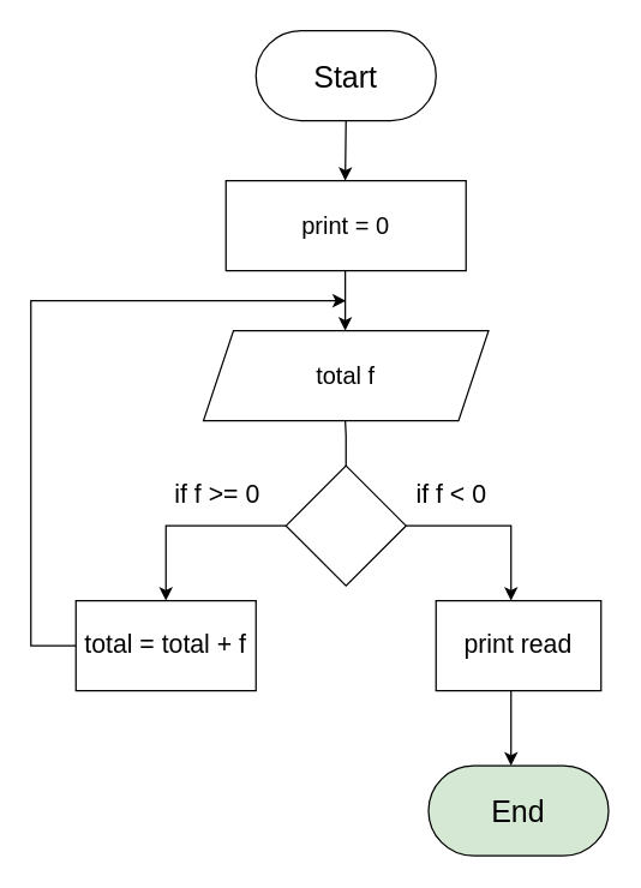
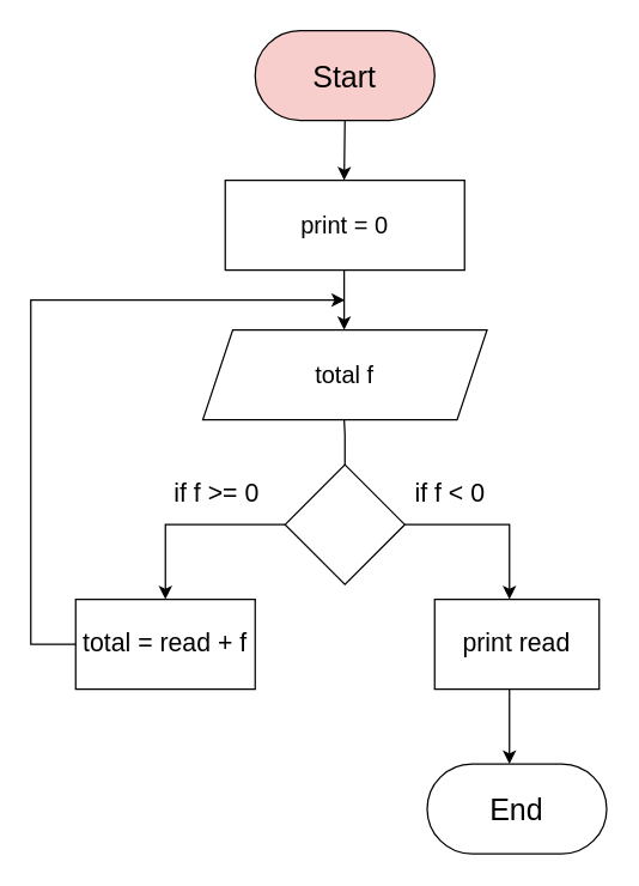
  <mxCell id="0" />
  <mxCell id="1" parent="0" />
- <mxCell id="2" value="&lt;font style=&quot;font-size: 20px;&quot;&gt;Start&lt;/font&gt;" style="rounded=1;whiteSpace=wrap;html=1;arcSize=50;" vertex="1" parent="1"><mxGeometry x="170" y="20" width="120" height="60" as="geometry" /></mxCell>
- <mxCell id="3" value="End" style="rounded=1;whiteSpace=wrap;html=1;arcSize=50;fontSize=20;fillColor=#d5e8d4;" vertex="1" parent="1"><mxGeometry x="285" y="510" width="120" height="60" as="geometry" /></mxCell>
+ <mxCell id="2" value="&lt;font style=&quot;font-size: 20px;&quot;&gt;Start&lt;/font&gt;" style="rounded=1;whiteSpace=wrap;html=1;arcSize=50;fillColor=#f8cecc;" vertex="1" parent="1"><mxGeometry x="170" y="20" width="120" height="60" as="geometry" /></mxCell>
+ <mxCell id="3" value="End" style="rounded=1;whiteSpace=wrap;html=1;arcSize=50;fontSize=20;" vertex="1" parent="1"><mxGeometry x="285" y="510" width="120" height="60" as="geometry" /></mxCell>
  <mxCell id="4" value="" style="endArrow=classic;html=1;rounded=0;fontSize=17;" edge="1" parent="1"><mxGeometry width="50" height="50" relative="1" as="geometry"><mxPoint x="230" y="80" as="sourcePoint" /><mxPoint x="229.5" y="120" as="targetPoint" /></mxGeometry></mxCell>
  <mxCell id="5" value="" style="endArrow=classic;html=1;rounded=0;fontSize=17;" edge="1" parent="1"><mxGeometry width="50" height="50" relative="1" as="geometry"><mxPoint x="229.5" y="180" as="sourcePoint" /><mxPoint x="229.5" y="220" as="targetPoint" /></mxGeometry></mxCell>
  <mxCell id="6" value="" style="endArrow=classic;html=1;rounded=0;fontSize=17;" edge="1" parent="1"><mxGeometry width="50" height="50" relative="1" as="geometry"><mxPoint x="229.5" y="280" as="sourcePoint" /><mxPoint x="230" y="330" as="targetPoint" /><Array as="points"><mxPoint x="230" y="290" /></Array></mxGeometry></mxCell>
- <mxCell id="7" value="total = total + f" style="rounded=0;whiteSpace=wrap;html=1;fontSize=17;" vertex="1" parent="1"><mxGeometry x="50" y="400" width="120" height="60" as="geometry" /></mxCell>
+ <mxCell id="7" value="total = read + f" style="rounded=0;whiteSpace=wrap;html=1;fontSize=17;" vertex="1" parent="1"><mxGeometry x="50" y="400" width="120" height="60" as="geometry" /></mxCell>
  <mxCell id="8" value="if f &amp;lt; 0" style="endArrow=classic;html=1;rounded=0;fontSize=17;exitX=1;exitY=0.5;exitDx=0;exitDy=0;" edge="1" parent="1" source="13"><mxGeometry x="-0.5" y="20" width="50" height="50" relative="1" as="geometry"><mxPoint x="310" y="350" as="sourcePoint" /><mxPoint x="340" y="400" as="targetPoint" /><Array as="points"><mxPoint x="340" y="350" /></Array><mxPoint as="offset" /></mxGeometry></mxCell>
  <mxCell id="9" value="print read" style="rounded=0;whiteSpace=wrap;html=1;fontSize=17;" vertex="1" parent="1"><mxGeometry x="290" y="400" width="110" height="60" as="geometry" /></mxCell>
  <mxCell id="10" value="if f &amp;gt;= 0" style="endArrow=classic;html=1;rounded=0;fontSize=17;exitX=0;exitY=0.5;exitDx=0;exitDy=0;" edge="1" parent="1"><mxGeometry x="-0.286" y="-20" width="50" height="50" relative="1" as="geometry"><mxPoint x="190" y="350" as="sourcePoint" /><mxPoint x="110" y="400" as="targetPoint" /><Array as="points"><mxPoint x="110" y="350" /></Array><mxPoint as="offset" /></mxGeometry></mxCell>
  <mxCell id="11" value="total f" style="shape=parallelogram;perimeter=parallelogramPerimeter;whiteSpace=wrap;html=1;fixedSize=1;fontSize=16;" vertex="1" parent="1"><mxGeometry x="135" y="220" width="190" height="60" as="geometry" /></mxCell>
  <mxCell id="12" value="print = 0" style="rounded=0;whiteSpace=wrap;html=1;fontSize=16;" vertex="1" parent="1"><mxGeometry x="150" y="120" width="160" height="60" as="geometry" /></mxCell>
  <mxCell id="13" value="" style="rhombus;whiteSpace=wrap;html=1;fontSize=16;" vertex="1" parent="1"><mxGeometry x="190" y="310" width="80" height="80" as="geometry" /></mxCell>
  <mxCell id="14" value="" style="endArrow=classic;html=1;rounded=0;fontSize=16;exitX=0;exitY=0.5;exitDx=0;exitDy=0;" edge="1" parent="1" source="7"><mxGeometry width="50" height="50" relative="1" as="geometry"><mxPoint x="0" y="420" as="sourcePoint" /><mxPoint x="230" y="200" as="targetPoint" /><Array as="points"><mxPoint x="20" y="430" /><mxPoint x="20" y="200" /></Array></mxGeometry></mxCell>
  <mxCell id="15" value="" style="endArrow=classic;html=1;rounded=0;fontSize=16;" edge="1" parent="1"><mxGeometry width="50" height="50" relative="1" as="geometry"><mxPoint x="340" y="460" as="sourcePoint" /><mxPoint x="340" y="510" as="targetPoint" /></mxGeometry></mxCell>
